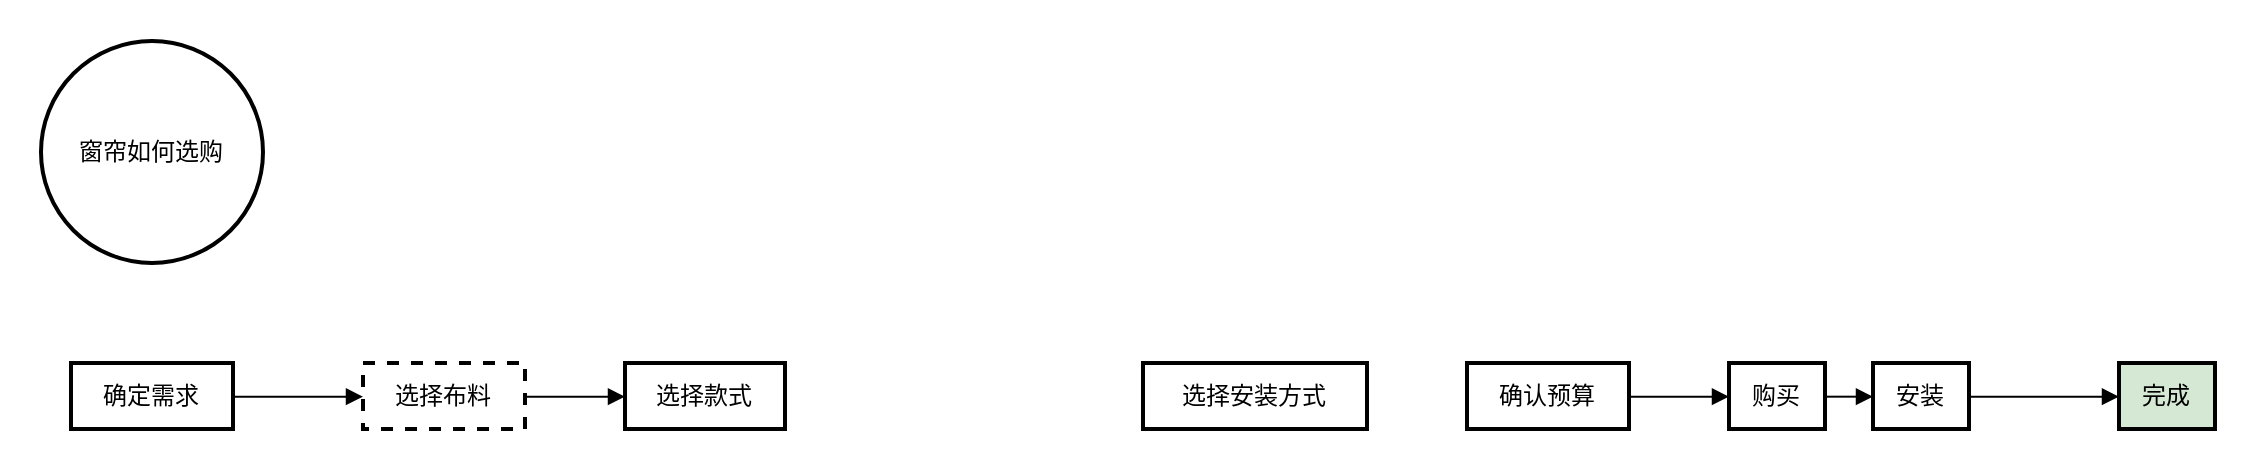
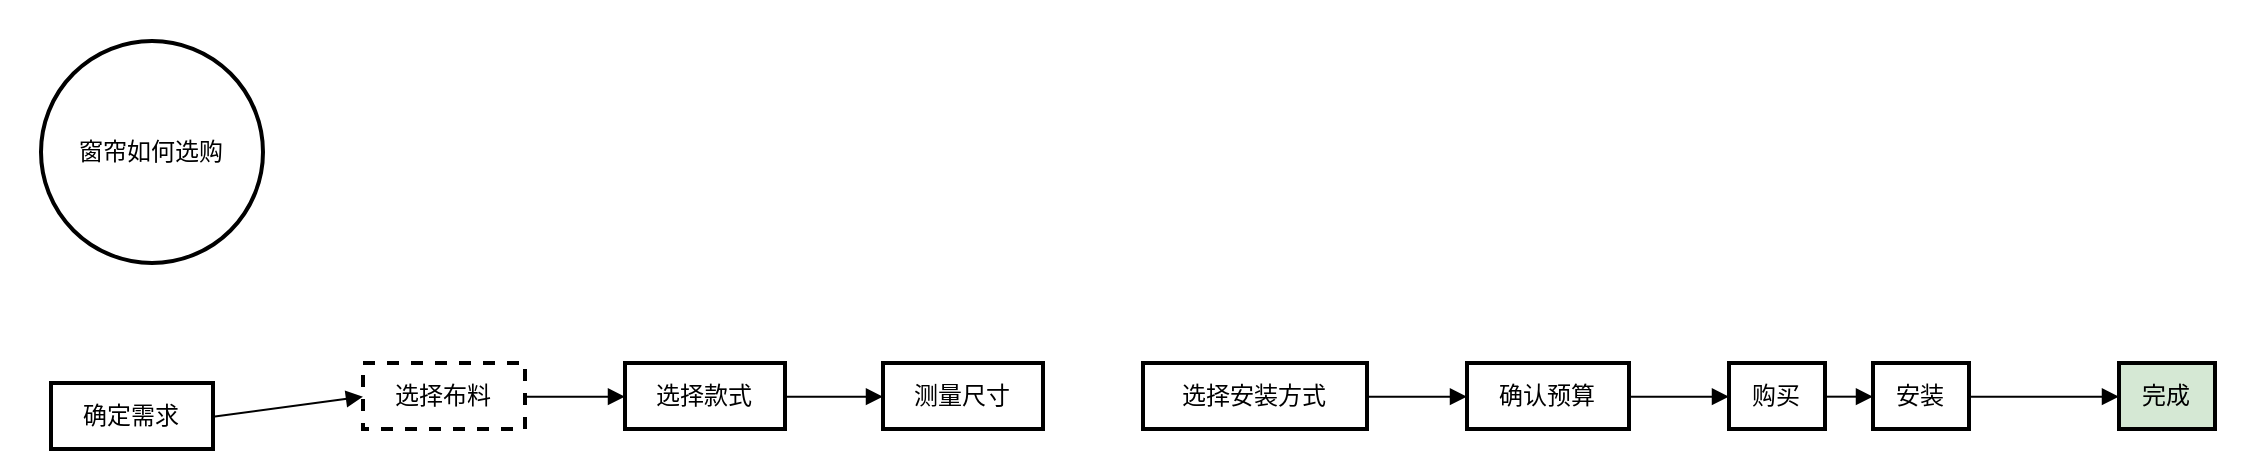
  <mxCell id="0" />
  <mxCell id="1" parent="0" />
  <mxCell id="2" value="窗帘如何选购" style="ellipse;aspect=fixed;strokeWidth=2;whiteSpace=wrap;" vertex="1" parent="1"><mxGeometry width="111" height="111" as="geometry" x="20" y="20" /></mxCell>
- <mxCell id="3" value="确定需求" style="whiteSpace=wrap;strokeWidth=2;" vertex="1" parent="1"><mxGeometry x="35" y="181" width="81" height="33" as="geometry" /></mxCell>
+ <mxCell id="3" value="确定需求" style="whiteSpace=wrap;strokeWidth=2;" vertex="1" parent="1"><mxGeometry x="25" y="191" width="81" height="33" as="geometry" /></mxCell>
  <mxCell id="4" value="选择布料" style="whiteSpace=wrap;strokeWidth=2;dashed=1;" vertex="1" parent="1"><mxGeometry x="181" y="181" width="81" height="33" as="geometry" /></mxCell>
  <mxCell id="5" value="选择款式" style="whiteSpace=wrap;strokeWidth=2;" vertex="1" parent="1"><mxGeometry x="312" y="181" width="80" height="33" as="geometry" /></mxCell>
+ <mxCell id="6" value="测量尺寸" style="whiteSpace=wrap;strokeWidth=2;" vertex="1" parent="1"><mxGeometry x="441" y="181" width="80" height="33" as="geometry" /></mxCell>
  <mxCell id="7" value="选择安装方式" style="whiteSpace=wrap;strokeWidth=2;" vertex="1" parent="1"><mxGeometry x="571" y="181" width="112" height="33" as="geometry" /></mxCell>
  <mxCell id="8" value="确认预算" style="whiteSpace=wrap;strokeWidth=2;" vertex="1" parent="1"><mxGeometry x="733" y="181" width="81" height="33" as="geometry" /></mxCell>
  <mxCell id="9" value="购买" style="whiteSpace=wrap;strokeWidth=2;" vertex="1" parent="1"><mxGeometry x="864" y="181" width="48" height="33" as="geometry" /></mxCell>
  <mxCell id="10" value="安装" style="whiteSpace=wrap;strokeWidth=2;" vertex="1" parent="1"><mxGeometry x="936" y="181" width="48" height="33" as="geometry" /></mxCell>
  <mxCell id="11" value="完成" style="whiteSpace=wrap;strokeWidth=2;fillColor=#d5e8d4;" vertex="1" parent="1"><mxGeometry x="1059" y="181" width="48" height="33" as="geometry" /></mxCell>
  <mxCell id="12" value="" style="curved=1;startArrow=none;endArrow=block;exitX=1;exitY=0.51;entryX=0;entryY=0.51;" edge="1" parent="1" source="3" target="4"><mxGeometry relative="1" as="geometry"><Array as="points" /></mxGeometry></mxCell>
  <mxCell id="13" value="" style="curved=1;startArrow=none;endArrow=block;exitX=1;exitY=0.51;entryX=-0.01;entryY=0.51;" edge="1" parent="1" source="4" target="5"><mxGeometry relative="1" as="geometry"><Array as="points" /></mxGeometry></mxCell>
+ <mxCell id="14" value="" style="curved=1;startArrow=none;endArrow=block;exitX=0.99;exitY=0.51;entryX=0.01;entryY=0.51;" edge="1" parent="1" source="5" target="6"><mxGeometry relative="1" as="geometry"><Array as="points" /></mxGeometry></mxCell>
+ <mxCell id="15" value="" style="curved=1;startArrow=none;endArrow=block;exitX=1;exitY=0.51;entryX=0;entryY=0.51;" edge="1" parent="1" source="7" target="8"><mxGeometry relative="1" as="geometry"><Array as="points" /></mxGeometry></mxCell>
  <mxCell id="16" value="" style="curved=1;startArrow=none;endArrow=block;exitX=1;exitY=0.51;entryX=-0.01;entryY=0.51;" edge="1" parent="1" source="8" target="9"><mxGeometry relative="1" as="geometry"><Array as="points" /></mxGeometry></mxCell>
  <mxCell id="17" value="" style="curved=1;startArrow=none;endArrow=block;exitX=0.99;exitY=0.51;entryX=0.01;entryY=0.51;" edge="1" parent="1" source="9" target="10"><mxGeometry relative="1" as="geometry"><Array as="points" /></mxGeometry></mxCell>
  <mxCell id="18" value="" style="curved=1;startArrow=none;endArrow=block;exitX=1;exitY=0.51;entryX=0;entryY=0.51;" edge="1" parent="1" source="10" target="11"><mxGeometry relative="1" as="geometry"><Array as="points" /></mxGeometry></mxCell>
